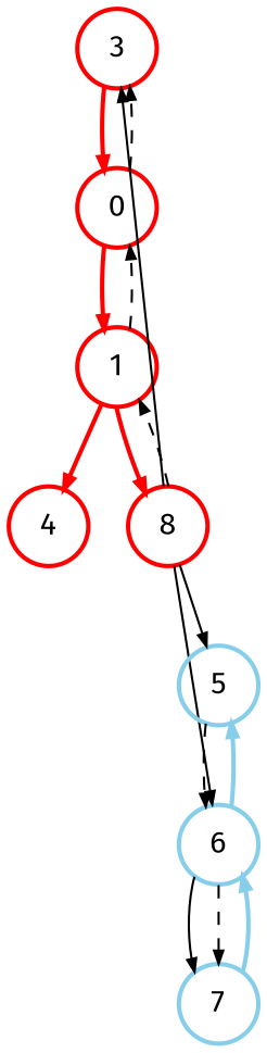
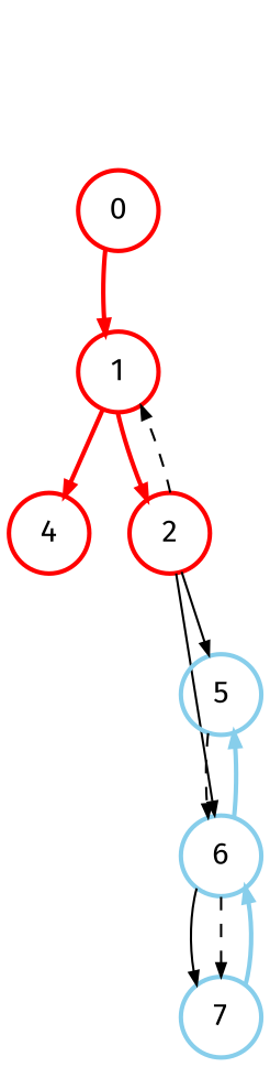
  digraph {
    fontname="Fira Sans"
    normalize=true
    scale=1.0
    splines=line
    node [color=red fontname="Fira Sans" shape=circle style=bold]
    edge [arrowsize=0.6 fontname="Fira Sans" fontsize=9 style=bold]
-   3
    0
    1
-   2 [label=8]
+   2
    4
    6 [color=skyblue]
    5 [color=skyblue]
    7 [color=skyblue]
-   3 -> 0 [color=red]
-   0 -> 3 [style=dashed]
    0 -> 1 [color=red]
-   1 -> 0 [style=dashed]
    1 -> 2 [color=red]
    1 -> 4 [color=red]
-   2 -> 3 [color="#bbb" style=""]
    2 -> 1 [style=dashed]
    2 -> 6 [color="#bbb" style=""]
    2 -> 5 [color="#bbb" style=""]
    6 -> 5 [color=skyblue]
    6 -> 7 [color="#bbb" style=""]
    6 -> 7 [style=dashed]
    5 -> 6 [style=dashed]
    7 -> 6 [color=skyblue]
  }
